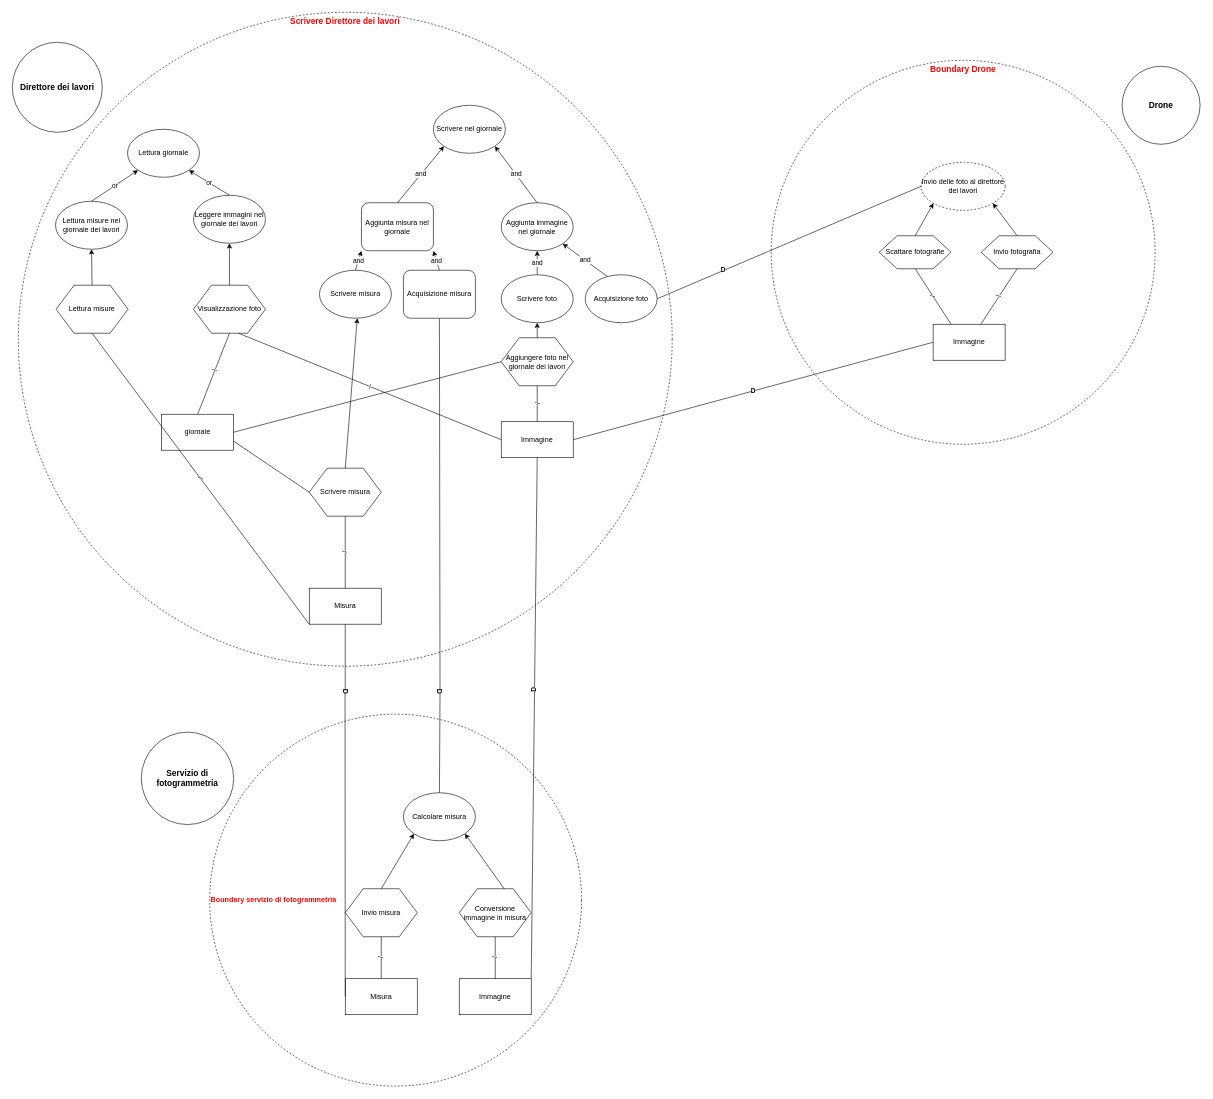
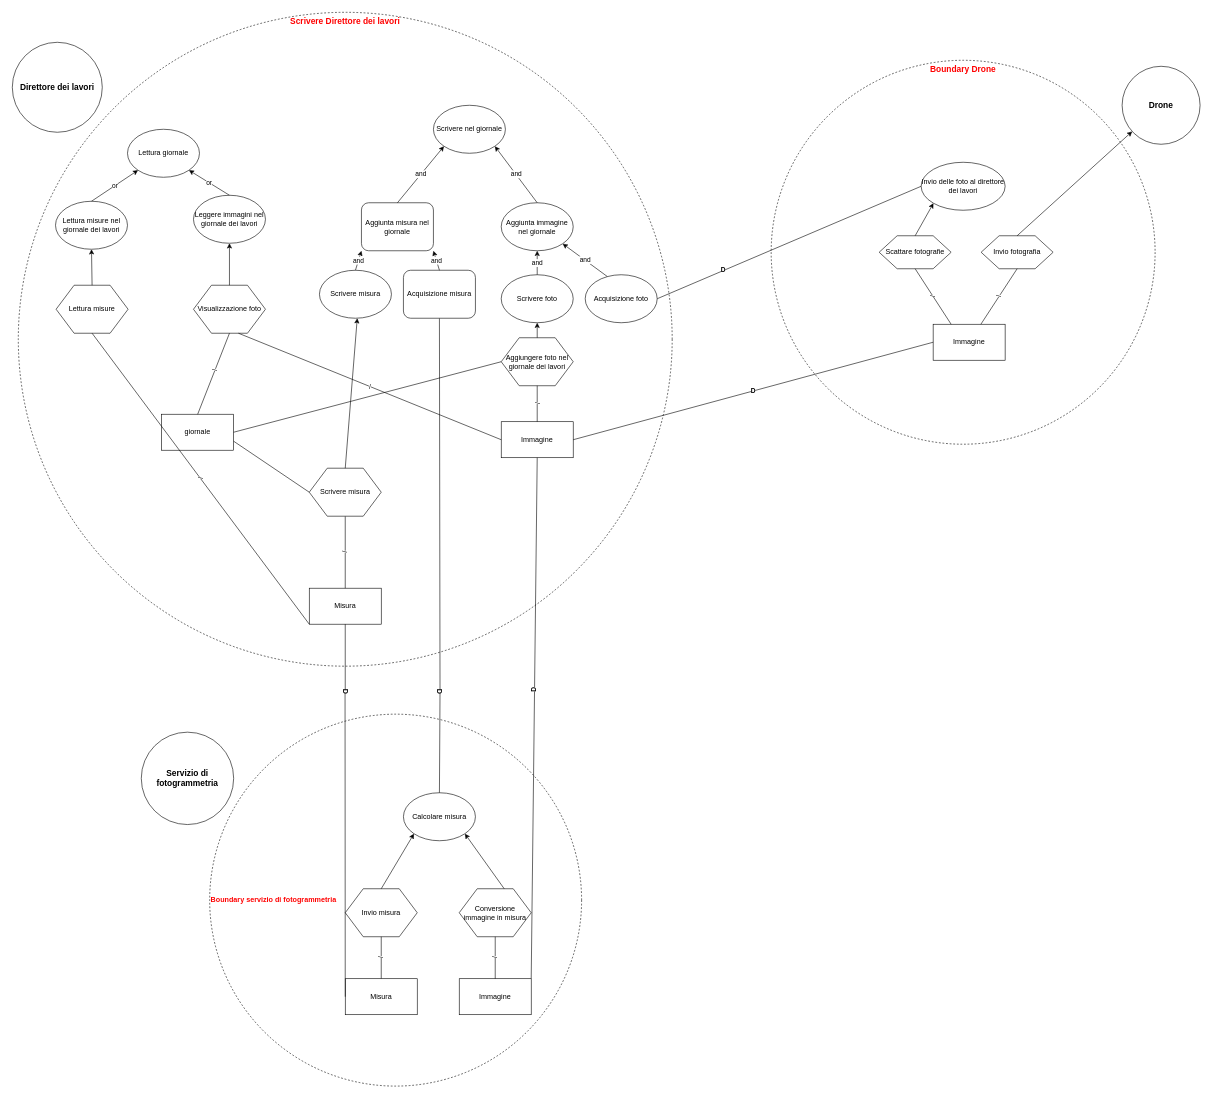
  <mxCell id="0" />
  <mxCell id="1" parent="0" />
  <mxCell id="2" value="&lt;b&gt;&lt;font color=&quot;#ff0000&quot; style=&quot;font-size: 14px&quot;&gt;Boundary Drone&lt;/font&gt;&lt;/b&gt;" style="ellipse;whiteSpace=wrap;html=1;aspect=fixed;dashed=1;fillColor=none;align=center;verticalAlign=top;" parent="1" vertex="1"><mxGeometry x="1285" y="100" width="640" height="640" as="geometry" /></mxCell>
  <mxCell id="3" value="&lt;div&gt;&lt;span&gt;&lt;b&gt;&lt;font color=&quot;#ff0000&quot;&gt;Boundary servizio di fotogrammetria&lt;/font&gt;&lt;/b&gt;&lt;/span&gt;&lt;/div&gt;" style="ellipse;whiteSpace=wrap;html=1;aspect=fixed;dashed=1;fillColor=none;align=left;labelBackgroundColor=none;horizontal=1;verticalAlign=middle;" parent="1" vertex="1"><mxGeometry x="349" y="1190" width="620" height="620" as="geometry" /></mxCell>
  <mxCell id="4" value="&lt;b&gt;&lt;font color=&quot;#ff0000&quot; style=&quot;font-size: 14px&quot;&gt;Scrivere Direttore dei lavori&lt;/font&gt;&lt;/b&gt;" style="ellipse;whiteSpace=wrap;html=1;aspect=fixed;dashed=1;fillColor=none;align=center;verticalAlign=top;" parent="1" vertex="1"><mxGeometry x="30" y="20" width="1090" height="1090" as="geometry" /></mxCell>
  <mxCell id="5" value="" style="endArrow=none;html=1;entryX=0.5;entryY=1;entryDx=0;entryDy=0;exitX=0.5;exitY=0;exitDx=0;exitDy=0;horizontal=1;fontStyle=1;labelPosition=center;verticalLabelPosition=middle;align=center;verticalAlign=middle;anchorPointDirection=1;" parent="1" source="67" target="54" edge="1"><mxGeometry x="-0.618" y="12" width="50" height="50" relative="1" as="geometry"><mxPoint x="675" y="730" as="sourcePoint" /><mxPoint x="725" y="680" as="targetPoint" /><mxPoint as="offset" /></mxGeometry></mxCell>
  <mxCell id="6" value="&lt;b&gt;&lt;font style=&quot;font-size: 14px&quot;&gt;Drone&lt;/font&gt;&lt;/b&gt;" style="ellipse;whiteSpace=wrap;html=1;aspect=fixed;" parent="1" vertex="1"><mxGeometry x="1870" y="110" width="130" height="130" as="geometry" /></mxCell>
  <mxCell id="7" value="&lt;b&gt;&lt;font style=&quot;font-size: 14px&quot;&gt;Direttore dei lavori&lt;/font&gt;&lt;/b&gt;" style="ellipse;whiteSpace=wrap;html=1;aspect=fixed;" parent="1" vertex="1"><mxGeometry x="20" y="70" width="150" height="150" as="geometry" /></mxCell>
  <mxCell id="8" value="&lt;b style=&quot;font-size: 14px;&quot;&gt;Servizio di fotogrammetria&lt;/b&gt;" style="ellipse;whiteSpace=wrap;html=1;aspect=fixed;fontSize=14;" parent="1" vertex="1"><mxGeometry x="235" y="1220" width="154" height="154" as="geometry" /></mxCell>
  <mxCell id="9" value="Invio fotografia" style="shape=hexagon;perimeter=hexagonPerimeter2;whiteSpace=wrap;html=1;" parent="1" vertex="1"><mxGeometry x="1635" y="392.5" width="120" height="55" as="geometry" /></mxCell>
  <mxCell id="10" value="Scattare fotografie" style="shape=hexagon;perimeter=hexagonPerimeter2;whiteSpace=wrap;html=1;" parent="1" vertex="1"><mxGeometry x="1465" y="392.5" width="120" height="55" as="geometry" /></mxCell>
- <mxCell id="11" value="Invio delle foto al direttore dei lavori" style="ellipse;whiteSpace=wrap;html=1;dashed=1;" parent="1" vertex="1"><mxGeometry x="1535" y="270" width="140" height="80" as="geometry" /></mxCell>
+ <mxCell id="11" value="Invio delle foto al direttore dei lavori" style="ellipse;whiteSpace=wrap;html=1;" parent="1" vertex="1"><mxGeometry x="1535" y="270" width="140" height="80" as="geometry" /></mxCell>
  <mxCell id="12" value="Immagine" style="rounded=0;whiteSpace=wrap;html=1;" parent="1" vertex="1"><mxGeometry x="835" y="702.5" width="120" height="60" as="geometry" /></mxCell>
  <mxCell id="13" value="D" style="endArrow=none;html=1;entryX=0;entryY=0.5;entryDx=0;entryDy=0;exitX=1;exitY=0.5;exitDx=0;exitDy=0;horizontal=1;verticalAlign=middle;comic=0;fontStyle=1" parent="1" source="48" target="11" edge="1"><mxGeometry x="-0.499" y="1" width="50" height="50" relative="1" as="geometry"><mxPoint x="885" y="485" as="sourcePoint" /><mxPoint x="935" y="435" as="targetPoint" /><mxPoint as="offset" /></mxGeometry></mxCell>
  <mxCell id="14" value="Aggiungere foto nel giornale dei lavori" style="shape=hexagon;perimeter=hexagonPerimeter2;whiteSpace=wrap;html=1;" parent="1" vertex="1"><mxGeometry x="835" y="562.5" width="120" height="80" as="geometry" /></mxCell>
  <mxCell id="15" value="Aggiunta immagine nel giornale" style="ellipse;whiteSpace=wrap;html=1;" parent="1" vertex="1"><mxGeometry x="835" y="337.5" width="120" height="80" as="geometry" /></mxCell>
  <mxCell id="16" value="Lettura giornale" style="ellipse;whiteSpace=wrap;html=1;" parent="1" vertex="1"><mxGeometry x="212" y="215" width="120" height="80" as="geometry" /></mxCell>
  <mxCell id="17" value="Scrivere nel giornale" style="ellipse;whiteSpace=wrap;html=1;" parent="1" vertex="1"><mxGeometry x="722" y="175" width="120" height="80" as="geometry" /></mxCell>
  <mxCell id="18" value="Lettura misure nel giornale dei lavori" style="ellipse;whiteSpace=wrap;html=1;" parent="1" vertex="1"><mxGeometry x="92" y="335" width="120" height="80" as="geometry" /></mxCell>
  <mxCell id="19" value="Leggere immagini nel giornale dei lavori" style="ellipse;whiteSpace=wrap;html=1;" parent="1" vertex="1"><mxGeometry x="322" y="325" width="120" height="80" as="geometry" /></mxCell>
  <mxCell id="20" value="Lettura misure" style="shape=hexagon;perimeter=hexagonPerimeter2;whiteSpace=wrap;html=1;" parent="1" vertex="1"><mxGeometry x="93" y="475" width="120" height="80" as="geometry" /></mxCell>
  <mxCell id="21" value="Visualizzazione foto" style="shape=hexagon;perimeter=hexagonPerimeter2;whiteSpace=wrap;html=1;" parent="1" vertex="1"><mxGeometry x="322" y="475" width="120" height="80" as="geometry" /></mxCell>
  <mxCell id="22" value="giornale" style="rounded=0;whiteSpace=wrap;html=1;" parent="1" vertex="1"><mxGeometry x="269" y="690" width="120" height="60" as="geometry" /></mxCell>
  <mxCell id="23" value="" style="endArrow=none;html=1;exitX=1;exitY=0.5;exitDx=0;exitDy=0;horizontal=0;entryX=0;entryY=0.5;entryDx=0;entryDy=0;fontStyle=1" parent="1" source="22" target="14" edge="1"><mxGeometry x="0.463" y="88" width="50" height="50" relative="1" as="geometry"><mxPoint x="172" y="785" as="sourcePoint" /><mxPoint x="552" y="455" as="targetPoint" /><mxPoint as="offset" /></mxGeometry></mxCell>
  <mxCell id="24" value="Aggiunta misura nel giornale" style="whiteSpace=wrap;html=1;rounded=1;" parent="1" vertex="1"><mxGeometry x="602" y="337.5" width="120" height="80" as="geometry" /></mxCell>
  <mxCell id="25" value="Conversione immagine in misura" style="shape=hexagon;perimeter=hexagonPerimeter2;whiteSpace=wrap;html=1;" parent="1" vertex="1"><mxGeometry x="765" y="1481" width="120" height="80" as="geometry" /></mxCell>
  <mxCell id="26" value="Immagine" style="rounded=0;whiteSpace=wrap;html=1;" parent="1" vertex="1"><mxGeometry x="765" y="1631" width="120" height="60" as="geometry" /></mxCell>
  <mxCell id="27" value="Misura" style="rounded=0;whiteSpace=wrap;html=1;" parent="1" vertex="1"><mxGeometry x="515" y="980" width="120" height="60" as="geometry" /></mxCell>
  <mxCell id="28" value="" style="endArrow=none;html=1;entryX=0.5;entryY=1;entryDx=0;entryDy=0;horizontal=1;exitX=0;exitY=0.5;exitDx=0;exitDy=0;fontStyle=1" parent="1" source="68" target="27" edge="1"><mxGeometry x="0.581" width="50" height="50" relative="1" as="geometry"><mxPoint x="885" y="1445" as="sourcePoint" /><mxPoint x="955" y="675" as="targetPoint" /><mxPoint as="offset" /></mxGeometry></mxCell>
  <mxCell id="29" value="or" style="endArrow=classic;html=1;entryX=0;entryY=1;entryDx=0;entryDy=0;exitX=0.5;exitY=0;exitDx=0;exitDy=0;" parent="1" source="18" target="16" edge="1"><mxGeometry width="50" height="50" relative="1" as="geometry"><mxPoint x="702" y="575" as="sourcePoint" /><mxPoint x="752" y="525" as="targetPoint" /></mxGeometry></mxCell>
  <mxCell id="30" value="or" style="endArrow=classic;html=1;entryX=1;entryY=1;entryDx=0;entryDy=0;exitX=0.5;exitY=0;exitDx=0;exitDy=0;" parent="1" source="19" target="16" edge="1"><mxGeometry width="50" height="50" relative="1" as="geometry"><mxPoint x="242" y="335" as="sourcePoint" /><mxPoint x="279.574" y="303.284" as="targetPoint" /></mxGeometry></mxCell>
  <mxCell id="31" value="" style="endArrow=classic;html=1;entryX=0.5;entryY=1;entryDx=0;entryDy=0;exitX=0.5;exitY=0;exitDx=0;exitDy=0;" parent="1" source="21" target="19" edge="1"><mxGeometry width="50" height="50" relative="1" as="geometry"><mxPoint x="482" y="465" as="sourcePoint" /><mxPoint x="532" y="415" as="targetPoint" /></mxGeometry></mxCell>
  <mxCell id="32" value="" style="endArrow=classic;html=1;entryX=0.5;entryY=1;entryDx=0;entryDy=0;exitX=0.5;exitY=0;exitDx=0;exitDy=0;" parent="1" source="20" target="18" edge="1"><mxGeometry width="50" height="50" relative="1" as="geometry"><mxPoint x="312" y="465" as="sourcePoint" /><mxPoint x="312" y="425" as="targetPoint" /></mxGeometry></mxCell>
  <mxCell id="33" value="/" style="endArrow=none;html=1;exitX=0;exitY=1;exitDx=0;exitDy=0;horizontal=0;entryX=0.5;entryY=1;entryDx=0;entryDy=0;" parent="1" source="27" target="20" edge="1"><mxGeometry width="50" height="50" relative="1" as="geometry"><mxPoint x="153" y="660" as="sourcePoint" /><mxPoint x="452" y="425" as="targetPoint" /></mxGeometry></mxCell>
  <mxCell id="34" value="/" style="endArrow=none;html=1;horizontal=0;exitX=0.5;exitY=0;exitDx=0;exitDy=0;entryX=0.5;entryY=1;entryDx=0;entryDy=0;" parent="1" source="22" target="21" edge="1"><mxGeometry x="0.077" width="50" height="50" relative="1" as="geometry"><mxPoint x="382" y="590" as="sourcePoint" /><mxPoint x="382" y="550" as="targetPoint" /><mxPoint as="offset" /></mxGeometry></mxCell>
  <mxCell id="35" value="and" style="endArrow=classic;html=1;entryX=1;entryY=1;entryDx=0;entryDy=0;exitX=0.5;exitY=0;exitDx=0;exitDy=0;" parent="1" source="15" target="17" edge="1"><mxGeometry width="50" height="50" relative="1" as="geometry"><mxPoint x="652" y="300" as="sourcePoint" /><mxPoint x="679.574" y="248.284" as="targetPoint" /></mxGeometry></mxCell>
  <mxCell id="36" value="and" style="endArrow=classic;html=1;exitX=0.5;exitY=0;exitDx=0;exitDy=0;entryX=0;entryY=1;entryDx=0;entryDy=0;" parent="1" source="24" target="17" edge="1"><mxGeometry width="50" height="50" relative="1" as="geometry"><mxPoint x="802" y="300" as="sourcePoint" /><mxPoint x="764.426" y="248.284" as="targetPoint" /></mxGeometry></mxCell>
  <mxCell id="37" value="" style="endArrow=classic;html=1;entryX=0.5;entryY=1;entryDx=0;entryDy=0;exitX=0.5;exitY=0;exitDx=0;exitDy=0;" parent="1" source="14" target="49" edge="1"><mxGeometry width="50" height="50" relative="1" as="geometry"><mxPoint x="685" y="517.5" as="sourcePoint" /><mxPoint x="685" y="477.5" as="targetPoint" /></mxGeometry></mxCell>
  <mxCell id="38" value="/" style="endArrow=none;html=1;exitX=0.5;exitY=0;exitDx=0;exitDy=0;horizontal=0;entryX=0.5;entryY=1;entryDx=0;entryDy=0;" parent="1" source="12" target="14" edge="1"><mxGeometry width="50" height="50" relative="1" as="geometry"><mxPoint x="525" y="757.5" as="sourcePoint" /><mxPoint x="895" y="747.5" as="targetPoint" /></mxGeometry></mxCell>
  <mxCell id="39" value="/" style="endArrow=none;html=1;exitX=0.5;exitY=0;exitDx=0;exitDy=0;horizontal=0;entryX=0.5;entryY=1;entryDx=0;entryDy=0;" parent="1" source="27" target="58" edge="1"><mxGeometry width="50" height="50" relative="1" as="geometry"><mxPoint x="2" y="992.5" as="sourcePoint" /><mxPoint x="662" y="867.5" as="targetPoint" /></mxGeometry></mxCell>
- <mxCell id="40" value="" style="endArrow=classic;html=1;entryX=1;entryY=1;entryDx=0;entryDy=0;exitX=0.5;exitY=0;exitDx=0;exitDy=0;" parent="1" source="9" target="11" edge="1"><mxGeometry width="50" height="50" relative="1" as="geometry"><mxPoint x="825" y="480" as="sourcePoint" /><mxPoint x="825" y="435" as="targetPoint" /></mxGeometry></mxCell>
+ <mxCell id="40" value="" style="endArrow=classic;html=1;exitX=0.5;exitY=0;exitDx=0;exitDy=0;" parent="1" source="9" target="6" edge="1"><mxGeometry width="50" height="50" relative="1" as="geometry"><mxPoint x="825" y="480" as="sourcePoint" /><mxPoint x="825" y="435" as="targetPoint" /></mxGeometry></mxCell>
  <mxCell id="41" value="/" style="endArrow=none;html=1;entryX=0.5;entryY=0;entryDx=0;entryDy=0;exitX=0.5;exitY=1;exitDx=0;exitDy=0;horizontal=0;" parent="1" source="25" target="26" edge="1"><mxGeometry width="50" height="50" relative="1" as="geometry"><mxPoint x="588" y="1670" as="sourcePoint" /><mxPoint x="638" y="1620" as="targetPoint" /></mxGeometry></mxCell>
  <mxCell id="42" value="Immagine" style="rounded=0;whiteSpace=wrap;html=1;" parent="1" vertex="1"><mxGeometry x="1555" y="540" width="120" height="60" as="geometry" /></mxCell>
  <mxCell id="43" value="Calcolare misura" style="ellipse;whiteSpace=wrap;html=1;" parent="1" vertex="1"><mxGeometry x="672" y="1321" width="120" height="80" as="geometry" /></mxCell>
  <mxCell id="44" value="" style="endArrow=classic;html=1;exitX=0.625;exitY=0;exitDx=0;exitDy=0;entryX=1;entryY=1;entryDx=0;entryDy=0;" parent="1" source="25" target="43" edge="1"><mxGeometry width="50" height="50" relative="1" as="geometry"><mxPoint x="452" y="1600" as="sourcePoint" /><mxPoint x="502" y="1550" as="targetPoint" /></mxGeometry></mxCell>
  <mxCell id="45" value="/" style="endArrow=none;html=1;entryX=0.5;entryY=1;entryDx=0;entryDy=0;horizontal=0;" parent="1" source="42" target="9" edge="1"><mxGeometry width="50" height="50" relative="1" as="geometry"><mxPoint x="1675" y="555" as="sourcePoint" /><mxPoint x="1725" y="505" as="targetPoint" /></mxGeometry></mxCell>
  <mxCell id="46" value="/" style="endArrow=none;html=1;entryX=0.5;entryY=1;entryDx=0;entryDy=0;exitX=0.25;exitY=0;exitDx=0;exitDy=0;horizontal=0;" parent="1" source="42" target="10" edge="1"><mxGeometry width="50" height="50" relative="1" as="geometry"><mxPoint x="1675" y="555" as="sourcePoint" /><mxPoint x="1725" y="505" as="targetPoint" /></mxGeometry></mxCell>
  <mxCell id="47" value="" style="endArrow=classic;html=1;entryX=0;entryY=1;entryDx=0;entryDy=0;exitX=0.5;exitY=0;exitDx=0;exitDy=0;" parent="1" source="10" target="11" edge="1"><mxGeometry width="50" height="50" relative="1" as="geometry"><mxPoint x="1675" y="555" as="sourcePoint" /><mxPoint x="1725" y="505" as="targetPoint" /></mxGeometry></mxCell>
  <mxCell id="48" value="Acquisizione foto" style="ellipse;whiteSpace=wrap;html=1;" parent="1" vertex="1"><mxGeometry x="975" y="457.5" width="120" height="80" as="geometry" /></mxCell>
  <mxCell id="49" value="Scrivere foto" style="ellipse;whiteSpace=wrap;html=1;" parent="1" vertex="1"><mxGeometry x="835" y="457.5" width="120" height="80" as="geometry" /></mxCell>
  <mxCell id="50" value="and" style="endArrow=classic;html=1;entryX=0.5;entryY=1;entryDx=0;entryDy=0;exitX=0.5;exitY=0;exitDx=0;exitDy=0;" parent="1" source="49" target="15" edge="1"><mxGeometry width="50" height="50" relative="1" as="geometry"><mxPoint x="948" y="592.5" as="sourcePoint" /><mxPoint x="998" y="542.5" as="targetPoint" /></mxGeometry></mxCell>
  <mxCell id="51" value="and" style="endArrow=classic;html=1;entryX=1;entryY=1;entryDx=0;entryDy=0;exitX=0.308;exitY=0.038;exitDx=0;exitDy=0;exitPerimeter=0;" parent="1" source="48" target="15" edge="1"><mxGeometry width="50" height="50" relative="1" as="geometry"><mxPoint x="948" y="592.5" as="sourcePoint" /><mxPoint x="998" y="542.5" as="targetPoint" /></mxGeometry></mxCell>
  <mxCell id="52" value="D" style="endArrow=none;html=1;exitX=1;exitY=0.5;exitDx=0;exitDy=0;entryX=0;entryY=0.5;entryDx=0;entryDy=0;fontStyle=1" parent="1" source="12" target="42" edge="1"><mxGeometry width="50" height="50" relative="1" as="geometry"><mxPoint x="835" y="550" as="sourcePoint" /><mxPoint x="885" y="500" as="targetPoint" /></mxGeometry></mxCell>
  <mxCell id="53" value="/" style="endArrow=none;html=1;entryX=0.625;entryY=1;entryDx=0;entryDy=0;exitX=0;exitY=0.5;exitDx=0;exitDy=0;" parent="1" source="12" target="21" edge="1"><mxGeometry width="50" height="50" relative="1" as="geometry"><mxPoint x="465" y="570" as="sourcePoint" /><mxPoint x="515" y="520" as="targetPoint" /></mxGeometry></mxCell>
  <mxCell id="54" value="Acquisizione misura" style="whiteSpace=wrap;html=1;rounded=1;" parent="1" vertex="1"><mxGeometry x="672" y="450" width="120" height="80" as="geometry" /></mxCell>
  <mxCell id="55" value="Scrivere misura" style="ellipse;whiteSpace=wrap;html=1;" parent="1" vertex="1"><mxGeometry x="532" y="450" width="120" height="80" as="geometry" /></mxCell>
  <mxCell id="56" value="and" style="endArrow=classic;html=1;entryX=1;entryY=1;entryDx=0;entryDy=0;exitX=0.5;exitY=0;exitDx=0;exitDy=0;" parent="1" source="54" target="24" edge="1"><mxGeometry width="50" height="50" relative="1" as="geometry"><mxPoint x="715" y="560" as="sourcePoint" /><mxPoint x="765" y="510" as="targetPoint" /></mxGeometry></mxCell>
  <mxCell id="57" value="and" style="endArrow=classic;html=1;entryX=0;entryY=1;entryDx=0;entryDy=0;exitX=0.5;exitY=0;exitDx=0;exitDy=0;" parent="1" source="55" target="24" edge="1"><mxGeometry width="50" height="50" relative="1" as="geometry"><mxPoint x="715" y="560" as="sourcePoint" /><mxPoint x="765" y="510" as="targetPoint" /></mxGeometry></mxCell>
  <mxCell id="58" value="Scrivere misura" style="shape=hexagon;perimeter=hexagonPerimeter2;whiteSpace=wrap;html=1;" parent="1" vertex="1"><mxGeometry x="515" y="780" width="120" height="80" as="geometry" /></mxCell>
  <mxCell id="59" value="" style="endArrow=classic;html=1;exitX=0.5;exitY=0;exitDx=0;exitDy=0;" parent="1" source="58" edge="1"><mxGeometry width="50" height="50" relative="1" as="geometry"><mxPoint x="605" y="710" as="sourcePoint" /><mxPoint x="595" y="530" as="targetPoint" /></mxGeometry></mxCell>
  <mxCell id="60" value="" style="endArrow=none;html=1;exitX=1;exitY=0.75;exitDx=0;exitDy=0;entryX=0;entryY=0.5;entryDx=0;entryDy=0;" parent="1" source="22" target="58" edge="1"><mxGeometry x="0.384" y="-56" width="50" height="50" relative="1" as="geometry"><mxPoint x="605" y="800" as="sourcePoint" /><mxPoint x="655" y="750" as="targetPoint" /><mxPoint as="offset" /></mxGeometry></mxCell>
  <mxCell id="61" value="D" style="endArrow=none;html=1;entryX=0.5;entryY=1;entryDx=0;entryDy=0;exitX=1;exitY=0;exitDx=0;exitDy=0;horizontal=0;fontStyle=1" parent="1" source="26" target="12" edge="1"><mxGeometry x="0.108" y="1" width="50" height="50" relative="1" as="geometry"><mxPoint x="675" y="930" as="sourcePoint" /><mxPoint x="905" y="780" as="targetPoint" /><mxPoint as="offset" /></mxGeometry></mxCell>
  <mxCell id="62" value="Invio misura" style="shape=hexagon;perimeter=hexagonPerimeter2;whiteSpace=wrap;html=1;" parent="1" vertex="1"><mxGeometry x="575" y="1481" width="120" height="80" as="geometry" /></mxCell>
  <mxCell id="63" value="/" style="endArrow=none;html=1;entryX=0.5;entryY=1;entryDx=0;entryDy=0;exitX=0.5;exitY=0;exitDx=0;exitDy=0;horizontal=0;" parent="1" source="64" target="62" edge="1"><mxGeometry width="50" height="50" relative="1" as="geometry"><mxPoint x="618" y="1621" as="sourcePoint" /><mxPoint x="558" y="1451" as="targetPoint" /></mxGeometry></mxCell>
  <mxCell id="64" value="Misura" style="rounded=0;whiteSpace=wrap;html=1;" parent="1" vertex="1"><mxGeometry x="575" y="1631" width="120" height="60" as="geometry" /></mxCell>
  <mxCell id="65" value="" style="endArrow=classic;html=1;entryX=0;entryY=1;entryDx=0;entryDy=0;exitX=0.5;exitY=0;exitDx=0;exitDy=0;" parent="1" source="62" target="43" edge="1"><mxGeometry width="50" height="50" relative="1" as="geometry"><mxPoint x="508" y="1501" as="sourcePoint" /><mxPoint x="558" y="1451" as="targetPoint" /></mxGeometry></mxCell>
  <mxCell id="66" value="" style="endArrow=none;html=1;entryX=0.5;entryY=1;entryDx=0;entryDy=0;exitX=0.5;exitY=0;exitDx=0;exitDy=0;horizontal=1;fontStyle=1;labelPosition=center;verticalLabelPosition=middle;align=center;verticalAlign=middle;anchorPointDirection=1;" parent="1" source="43" target="67" edge="1"><mxGeometry x="-0.618" y="12" width="50" height="50" relative="1" as="geometry"><mxPoint x="732" y="1321" as="sourcePoint" /><mxPoint x="732" y="530" as="targetPoint" /><mxPoint as="offset" /></mxGeometry></mxCell>
  <mxCell id="67" value="&lt;b&gt;D&lt;/b&gt;" style="text;html=1;align=center;verticalAlign=middle;resizable=1;points=[];autosize=1;rotation=-180;horizontal=0;direction=east;fillColor=#ffffff;overflow=visible;perimeter=none;container=0;backgroundOutline=0;resizeWidth=1;resizeHeight=1;" parent="1" vertex="1"><mxGeometry x="722" y="1149" width="22" height="6" as="geometry" /></mxCell>
  <mxCell id="68" value="&lt;b&gt;D&lt;/b&gt;" style="text;html=1;align=center;verticalAlign=middle;resizable=1;points=[];autosize=1;rotation=-180;horizontal=0;direction=east;fillColor=#ffffff;overflow=visible;perimeter=none;container=0;backgroundOutline=0;resizeWidth=1;resizeHeight=1;" parent="1" vertex="1"><mxGeometry x="564" y="1149" width="22" height="6" as="geometry" /></mxCell>
  <mxCell id="69" value="" style="endArrow=none;html=1;horizontal=1;exitX=0;exitY=0.5;exitDx=0;exitDy=0;fontStyle=1;entryX=0.514;entryY=-0.058;entryDx=0;entryDy=0;entryPerimeter=0;" parent="1" source="64" target="68" edge="1"><mxGeometry x="0.581" width="50" height="50" relative="1" as="geometry"><mxPoint x="575" y="1661" as="sourcePoint" /><mxPoint x="575" y="1160" as="targetPoint" /><mxPoint as="offset" /></mxGeometry></mxCell>
